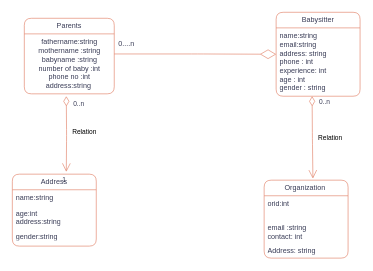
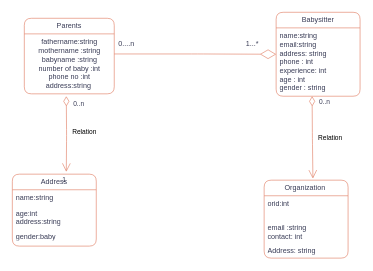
  <mxCell id="0" />
  <mxCell id="1" parent="0" />
  <mxCell id="2" value="Parents" style="swimlane;fontStyle=0;childLayout=stackLayout;horizontal=1;startSize=26;fillColor=none;horizontalStack=0;resizeParent=1;resizeParentMax=0;resizeLast=0;collapsible=1;marginBottom=0;whiteSpace=wrap;html=1;labelBackgroundColor=none;strokeColor=#E07A5F;fontColor=#393C56;rounded=1;" parent="1" vertex="1"><mxGeometry x="40" y="30" width="150" height="126" as="geometry" /></mxCell>
  <mxCell id="3" value="fathername:string&lt;br&gt;mothername :string&lt;br&gt;babyname :string&lt;br&gt;number of baby :int&lt;br&gt;phone no :int&lt;br&gt;address:string&amp;nbsp;" style="text;html=1;align=center;verticalAlign=middle;resizable=0;points=[];autosize=1;strokeColor=none;fillColor=none;labelBackgroundColor=none;fontColor=#393C56;rounded=1;" parent="2" vertex="1"><mxGeometry y="26" width="150" height="100" as="geometry" /></mxCell>
  <mxCell id="4" value="Babysitter" style="swimlane;fontStyle=0;childLayout=stackLayout;horizontal=1;startSize=26;fillColor=none;horizontalStack=0;resizeParent=1;resizeParentMax=0;resizeLast=0;collapsible=1;marginBottom=0;whiteSpace=wrap;html=1;labelBackgroundColor=none;strokeColor=#E07A5F;fontColor=#393C56;rounded=1;" parent="1" vertex="1"><mxGeometry x="460" y="20" width="140" height="140" as="geometry" /></mxCell>
  <mxCell id="5" value="name:string&lt;br&gt;email:string&amp;nbsp;&lt;br&gt;address: string&amp;nbsp;&lt;br&gt;phone : int&amp;nbsp;&lt;br&gt;experience: int&amp;nbsp;&lt;br&gt;age : int&amp;nbsp;&lt;br&gt;gender : string&amp;nbsp;" style="text;strokeColor=none;fillColor=none;align=left;verticalAlign=top;spacingLeft=4;spacingRight=4;overflow=hidden;rotatable=0;points=[[0,0.5],[1,0.5]];portConstraint=eastwest;whiteSpace=wrap;html=1;labelBackgroundColor=none;fontColor=#393C56;rounded=1;" parent="4" vertex="1"><mxGeometry y="26" width="140" height="114" as="geometry" /></mxCell>
  <mxCell id="6" value="Organization&amp;nbsp;" style="swimlane;fontStyle=0;childLayout=stackLayout;horizontal=1;startSize=26;fillColor=none;horizontalStack=0;resizeParent=1;resizeParentMax=0;resizeLast=0;collapsible=1;marginBottom=0;whiteSpace=wrap;html=1;labelBackgroundColor=none;strokeColor=#E07A5F;fontColor=#393C56;rounded=1;" parent="1" vertex="1"><mxGeometry x="440" y="300" width="140" height="130" as="geometry" /></mxCell>
  <mxCell id="7" value="orid:int" style="text;strokeColor=none;fillColor=none;align=left;verticalAlign=top;spacingLeft=4;spacingRight=4;overflow=hidden;rotatable=0;points=[[0,0.5],[1,0.5]];portConstraint=eastwest;whiteSpace=wrap;html=1;labelBackgroundColor=none;fontColor=#393C56;rounded=1;" parent="6" vertex="1"><mxGeometry y="26" width="140" height="26" as="geometry" /></mxCell>
  <mxCell id="8" value="&lt;br&gt;email :string&amp;nbsp;&lt;br&gt;contact: int&amp;nbsp;" style="text;strokeColor=none;fillColor=none;align=left;verticalAlign=top;spacingLeft=4;spacingRight=4;overflow=hidden;rotatable=0;points=[[0,0.5],[1,0.5]];portConstraint=eastwest;whiteSpace=wrap;html=1;labelBackgroundColor=none;fontColor=#393C56;rounded=1;" parent="6" vertex="1"><mxGeometry y="52" width="140" height="52" as="geometry" /></mxCell>
  <mxCell id="9" value="Address: string" style="text;strokeColor=none;fillColor=none;align=left;verticalAlign=top;spacingLeft=4;spacingRight=4;overflow=hidden;rotatable=0;points=[[0,0.5],[1,0.5]];portConstraint=eastwest;whiteSpace=wrap;html=1;labelBackgroundColor=none;fontColor=#393C56;rounded=1;" parent="6" vertex="1"><mxGeometry y="104" width="140" height="26" as="geometry" /></mxCell>
  <mxCell id="10" value="Address" style="swimlane;fontStyle=0;childLayout=stackLayout;horizontal=1;startSize=26;fillColor=none;horizontalStack=0;resizeParent=1;resizeParentMax=0;resizeLast=0;collapsible=1;marginBottom=0;whiteSpace=wrap;html=1;labelBackgroundColor=none;strokeColor=#E07A5F;fontColor=#393C56;rounded=1;" parent="1" vertex="1"><mxGeometry x="20" y="290" width="140" height="120" as="geometry" /></mxCell>
  <mxCell id="11" value="name:string" style="text;strokeColor=none;fillColor=none;align=left;verticalAlign=top;spacingLeft=4;spacingRight=4;overflow=hidden;rotatable=0;points=[[0,0.5],[1,0.5]];portConstraint=eastwest;whiteSpace=wrap;html=1;labelBackgroundColor=none;fontColor=#393C56;rounded=1;" parent="10" vertex="1"><mxGeometry y="26" width="140" height="26" as="geometry" /></mxCell>
  <mxCell id="12" value="age:int&lt;br&gt;address:string" style="text;strokeColor=none;fillColor=none;align=left;verticalAlign=top;spacingLeft=4;spacingRight=4;overflow=hidden;rotatable=0;points=[[0,0.5],[1,0.5]];portConstraint=eastwest;whiteSpace=wrap;html=1;labelBackgroundColor=none;fontColor=#393C56;rounded=1;" parent="10" vertex="1"><mxGeometry y="52" width="140" height="38" as="geometry" /></mxCell>
- <mxCell id="13" value="gender:string" style="text;strokeColor=none;fillColor=none;align=left;verticalAlign=top;spacingLeft=4;spacingRight=4;overflow=hidden;rotatable=0;points=[[0,0.5],[1,0.5]];portConstraint=eastwest;whiteSpace=wrap;html=1;labelBackgroundColor=none;fontColor=#393C56;rounded=1;" parent="10" vertex="1"><mxGeometry y="90" width="140" height="30" as="geometry" /></mxCell>
+ <mxCell id="13" value="gender:baby" style="text;strokeColor=none;fillColor=none;align=left;verticalAlign=top;spacingLeft=4;spacingRight=4;overflow=hidden;rotatable=0;points=[[0,0.5],[1,0.5]];portConstraint=eastwest;whiteSpace=wrap;html=1;labelBackgroundColor=none;fontColor=#393C56;rounded=1;" parent="10" vertex="1"><mxGeometry y="90" width="140" height="30" as="geometry" /></mxCell>
  <mxCell id="14" value="Relation" style="endArrow=open;html=1;endSize=12;startArrow=diamondThin;startSize=14;startFill=0;edgeStyle=orthogonalEdgeStyle;rounded=1;entryX=0.643;entryY=-0.033;entryDx=0;entryDy=0;entryPerimeter=0;labelBackgroundColor=none;strokeColor=#E07A5F;fontColor=default;" parent="1" target="10" edge="1"><mxGeometry x="-0.048" y="30" relative="1" as="geometry"><mxPoint x="110" y="160" as="sourcePoint" /><mxPoint x="270" y="160" as="targetPoint" /><mxPoint as="offset" /></mxGeometry></mxCell>
  <mxCell id="15" value="0..n" style="edgeLabel;resizable=0;html=1;align=left;verticalAlign=top;labelBackgroundColor=none;fontColor=#393C56;rounded=1;" parent="14" connectable="0" vertex="1"><mxGeometry x="-1" relative="1" as="geometry"><mxPoint x="10" as="offset" /></mxGeometry></mxCell>
  <mxCell id="16" value="1" style="edgeLabel;resizable=0;html=1;align=right;verticalAlign=top;labelBackgroundColor=none;fontColor=#393C56;rounded=1;" parent="14" connectable="0" vertex="1"><mxGeometry x="1" relative="1" as="geometry" /></mxCell>
  <mxCell id="17" value="Relation" style="endArrow=open;html=1;endSize=12;startArrow=diamondThin;startSize=14;startFill=0;edgeStyle=orthogonalEdgeStyle;rounded=1;entryX=0.581;entryY=-0.021;entryDx=0;entryDy=0;entryPerimeter=0;labelBackgroundColor=none;strokeColor=#E07A5F;fontColor=default;" parent="1" target="6" edge="1"><mxGeometry x="0.033" y="29" relative="1" as="geometry"><mxPoint x="520" y="160" as="sourcePoint" /><mxPoint x="680" y="160" as="targetPoint" /><mxPoint as="offset" /></mxGeometry></mxCell>
  <mxCell id="18" value="0..n" style="edgeLabel;resizable=0;html=1;align=left;verticalAlign=top;labelBackgroundColor=none;fontColor=#393C56;rounded=1;" parent="17" connectable="0" vertex="1"><mxGeometry x="-1" relative="1" as="geometry"><mxPoint x="10" y="-4" as="offset" /></mxGeometry></mxCell>
  <mxCell id="19" value="0....n" style="text;html=1;align=center;verticalAlign=middle;resizable=0;points=[];autosize=1;strokeColor=none;fillColor=none;labelBackgroundColor=none;fontColor=#393C56;rounded=1;" parent="1" vertex="1"><mxGeometry x="185" y="58" width="50" height="30" as="geometry" /></mxCell>
+ <mxCell id="20" value="1...*" style="text;html=1;align=center;verticalAlign=middle;resizable=0;points=[];autosize=1;strokeColor=none;fillColor=none;labelBackgroundColor=none;fontColor=#393C56;rounded=1;" parent="1" vertex="1"><mxGeometry x="400" y="58" width="40" height="30" as="geometry" /></mxCell>
  <mxCell id="21" value="" style="endArrow=diamondThin;endFill=0;endSize=24;html=1;rounded=1;labelBackgroundColor=none;strokeColor=#E07A5F;fontColor=default;exitX=1.005;exitY=0.897;exitDx=0;exitDy=0;exitPerimeter=0;" edge="1" parent="1"><mxGeometry width="160" relative="1" as="geometry"><mxPoint x="190" y="89.5" as="sourcePoint" /><mxPoint x="460" y="90" as="targetPoint" /><Array as="points"><mxPoint x="329" y="89.5" /></Array></mxGeometry></mxCell>
